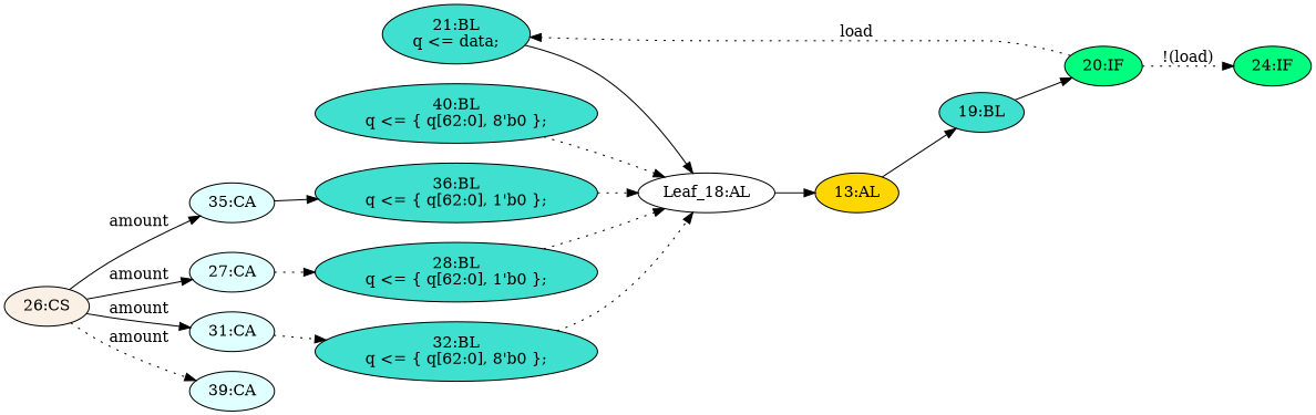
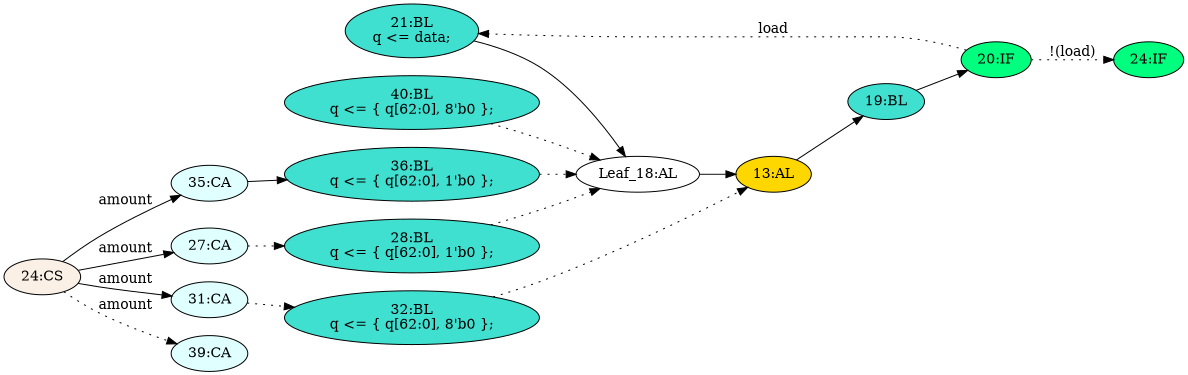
  strict digraph {
    rankdir=LR
    node [fillcolor=turquoise statements="[]" style=filled typ=Block]
    edge [cond="[]" lineno=None style=dotted]
    n1 [ast="<pyverilog.vparser.ast.Block object at 0x7f80d6b37090>" label="21:BL\nq <= data;" statements="[<pyverilog.vparser.ast.NonblockingSubstitution object at 0x7f80d6b23210>]"]
    n2 [def_var="['q']" label="Leaf_18:AL" fillcolor="" statements="" style="" typ=""]
    n3 [ast="<pyverilog.vparser.ast.Always object at 0x7f80d6b371d0>" clk_sens=True fillcolor=gold label="13:AL" sens="['clk']" typ=Always use_var="['load', 'ena', 'amount', 'data', 'q']"]
    n4 [ast="<pyverilog.vparser.ast.Block object at 0x7f80d6b23d10>" label="19:BL"]
    n5 [ast="<pyverilog.vparser.ast.IfStatement object at 0x7f80d6b23ed0>" fillcolor=springgreen label="20:IF" typ=IfStatement]
    n6 [ast="<pyverilog.vparser.ast.Block object at 0x7f80d6b26ad0>" label="32:BL\nq <= { q[62:0], 8'b0 };" statements="[<pyverilog.vparser.ast.NonblockingSubstitution object at 0x7f80d6e9ee50>]"]
    n7 [ast="<pyverilog.vparser.ast.IfStatement object at 0x7f80d6acecd0>" fillcolor=springgreen label="24:IF" typ=IfStatement]
-   n8 [ast="<pyverilog.vparser.ast.CaseStatement object at 0x7f80d6b46150>" fillcolor=linen label="26:CS" typ=CaseStatement]
+   n8 [ast="<pyverilog.vparser.ast.CaseStatement object at 0x7f80d6b46150>" fillcolor=linen label="24:CS" typ=CaseStatement]
    n9 [ast="<pyverilog.vparser.ast.Case object at 0x7f80d6b31650>" fillcolor=lightcyan label="27:CA" typ=Case]
    n10 [ast="<pyverilog.vparser.ast.Case object at 0x7f80d6ba07d0>" fillcolor=lightcyan label="35:CA" typ=Case]
    n11 [ast="<pyverilog.vparser.ast.Case object at 0x7f80d6b26150>" fillcolor=lightcyan label="31:CA" typ=Case]
    n12 [ast="<pyverilog.vparser.ast.Case object at 0x7f80d6798c90>" fillcolor=lightcyan label="39:CA" typ=Case]
    n13 [ast="<pyverilog.vparser.ast.Block object at 0x7f80d6b31390>" label="28:BL\nq <= { q[62:0], 1'b0 };" statements="[<pyverilog.vparser.ast.NonblockingSubstitution object at 0x7f80d6b26e90>]"]
    n14 [ast="<pyverilog.vparser.ast.Block object at 0x7f80d67983d0>" label="40:BL\nq <= { q[62:0], 8'b0 };" statements="[<pyverilog.vparser.ast.NonblockingSubstitution object at 0x7f80d67984d0>]"]
    n15 [ast="<pyverilog.vparser.ast.Block object at 0x7f80d6ba0950>" label="36:BL\nq <= { q[62:0], 1'b0 };" statements="[<pyverilog.vparser.ast.NonblockingSubstitution object at 0x7f80d83a8ad0>]"]
    n1 -> n2 [style=solid]
    n2 -> n3 [style=solid cond="" lineno=""]
    n3 -> n4 [style=solid]
    n4 -> n5 [style=solid]
    n5 -> n1 [cond="['load']" label=load lineno=20]
    n5 -> n7 [cond="['load']" label="!(load)" lineno=20]
-   n6 -> n2
+   n6 -> n3
    n8 -> n9 [cond="['amount']" label=amount lineno=26 style=solid]
    n8 -> n10 [cond="['amount']" label=amount lineno=26 style=solid]
    n8 -> n11 [cond="['amount']" label=amount lineno=26 style=solid]
    n8 -> n12 [cond="['amount']" label=amount lineno=26]
    n9 -> n13
    n10 -> n15 [style=solid]
    n11 -> n6
    n13 -> n2
    n14 -> n2
    n15 -> n2
  }
